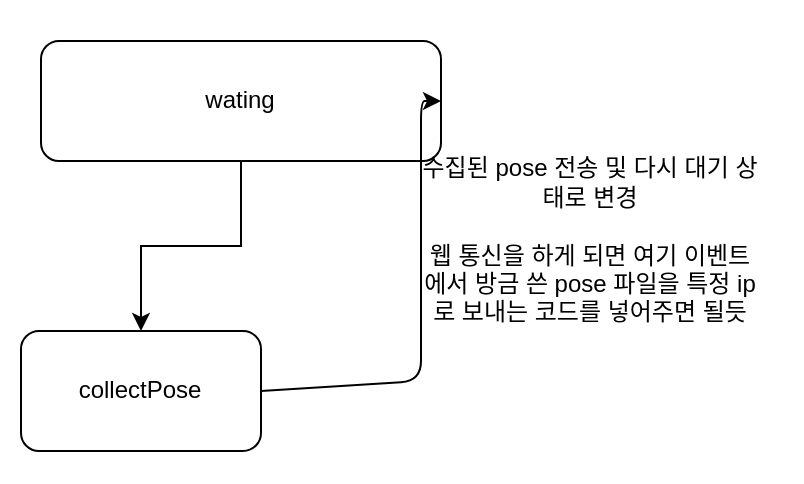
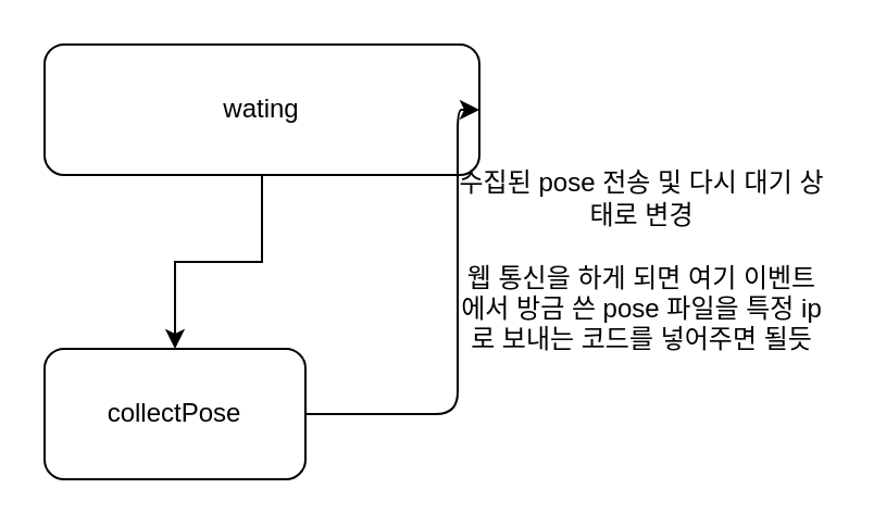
  <mxCell id="0" />
  <mxCell id="1" parent="0" />
  <mxCell id="2" value="" style="edgeStyle=orthogonalEdgeStyle;rounded=0;orthogonalLoop=1;jettySize=auto;html=1;" edge="1" parent="1" source="3" target="4"><mxGeometry relative="1" as="geometry" /></mxCell>
  <mxCell id="3" value="wating" style="rounded=1;whiteSpace=wrap;html=1;" vertex="1" parent="1"><mxGeometry x="20" y="20" width="200" height="60" as="geometry" /></mxCell>
- <mxCell id="4" value="collectPose" style="rounded=1;whiteSpace=wrap;html=1;" vertex="1" parent="1"><mxGeometry x="10" y="165" width="120" height="60" as="geometry" /></mxCell>
+ <mxCell id="4" value="collectPose" style="rounded=1;whiteSpace=wrap;html=1;" vertex="1" parent="1"><mxGeometry x="20" y="160" width="120" height="60" as="geometry" /></mxCell>
  <mxCell id="5" value="" style="endArrow=classic;html=1;exitX=1;exitY=0.5;exitDx=0;exitDy=0;entryX=1;entryY=0.5;entryDx=0;entryDy=0;" edge="1" parent="1" source="4" target="3"><mxGeometry width="50" height="50" relative="1" as="geometry"><mxPoint x="520" y="80" as="sourcePoint" /><mxPoint x="570" y="30" as="targetPoint" /><Array as="points"><mxPoint x="210" y="190" /><mxPoint x="210" y="50" /></Array></mxGeometry></mxCell>
  <mxCell id="6" value="수집된 pose 전송 및 다시 대기 상태로 변경&lt;br&gt;&lt;br&gt;웹 통신을 하게 되면 여기 이벤트에서 방금 쓴 pose 파일을 특정 ip 로 보내는 코드를 넣어주면 될듯" style="text;html=1;strokeColor=none;fillColor=none;align=center;verticalAlign=middle;whiteSpace=wrap;rounded=0;" vertex="1" parent="1"><mxGeometry x="210" y="110" width="170" height="20" as="geometry" /></mxCell>
